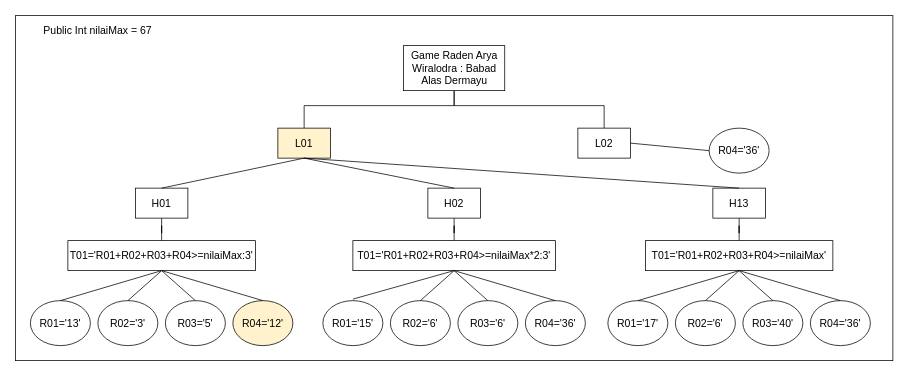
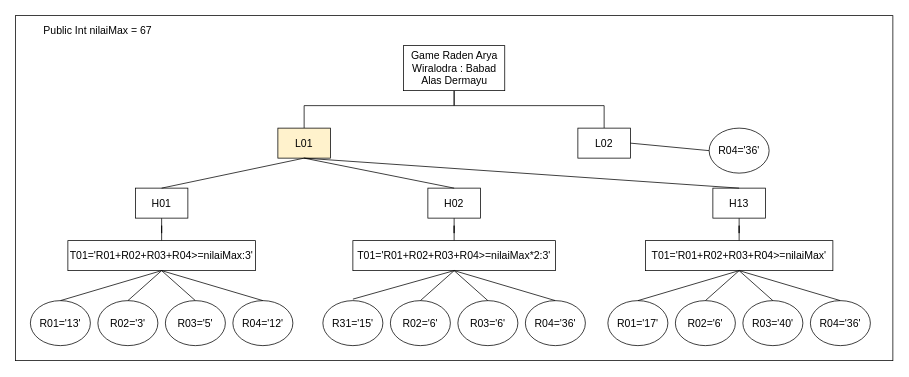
  <mxCell id="0" />
  <mxCell id="1" parent="0" />
  <mxCell id="2" value="" style="rounded=0;whiteSpace=wrap;html=1;fontSize=14;" parent="1" vertex="1"><mxGeometry y="20" width="1170" height="460" as="geometry" x="20" /></mxCell>
  <mxCell id="3" style="edgeStyle=orthogonalEdgeStyle;rounded=0;orthogonalLoop=1;jettySize=auto;html=1;entryX=0.5;entryY=0;entryDx=0;entryDy=0;endArrow=none;endFill=0;fontSize=14;" parent="1" source="5" target="40" edge="1"><mxGeometry relative="1" as="geometry"><Array as="points"><mxPoint x="605" y="140" /><mxPoint x="405" y="140" /></Array></mxGeometry></mxCell>
  <mxCell id="4" style="edgeStyle=orthogonalEdgeStyle;rounded=0;orthogonalLoop=1;jettySize=auto;html=1;entryX=0.5;entryY=0;entryDx=0;entryDy=0;endArrow=none;endFill=0;fontSize=14;" parent="1" source="5" target="41" edge="1"><mxGeometry relative="1" as="geometry"><Array as="points"><mxPoint x="605" y="140" /><mxPoint x="805" y="140" /></Array></mxGeometry></mxCell>
  <mxCell id="5" value="Game Raden Arya Wiralodra : Babad Alas Dermayu" style="rounded=0;whiteSpace=wrap;html=1;fontSize=14;" parent="1" vertex="1"><mxGeometry x="537.5" y="60" width="135" height="60" as="geometry" /></mxCell>
  <mxCell id="6" style="edgeStyle=orthogonalEdgeStyle;rounded=0;orthogonalLoop=1;jettySize=auto;html=1;entryX=0.5;entryY=0;entryDx=0;entryDy=0;fontSize=14;endArrow=none;endFill=0;" parent="1" source="7" target="12" edge="1"><mxGeometry relative="1" as="geometry" /></mxCell>
  <mxCell id="7" value="H01" style="rounded=0;whiteSpace=wrap;html=1;fontSize=14;" parent="1" vertex="1"><mxGeometry x="180" y="250" width="70" height="40" as="geometry" /></mxCell>
  <mxCell id="8" style="edgeStyle=orthogonalEdgeStyle;rounded=0;orthogonalLoop=1;jettySize=auto;html=1;entryX=0.5;entryY=0;entryDx=0;entryDy=0;fontSize=14;endArrow=none;endFill=0;" parent="1" source="9" target="13" edge="1"><mxGeometry relative="1" as="geometry" /></mxCell>
  <mxCell id="9" value="H02" style="rounded=0;whiteSpace=wrap;html=1;fontSize=14;" parent="1" vertex="1"><mxGeometry x="570" y="250" width="70" height="40" as="geometry" /></mxCell>
  <mxCell id="10" style="edgeStyle=orthogonalEdgeStyle;rounded=0;orthogonalLoop=1;jettySize=auto;html=1;entryX=0.5;entryY=0;entryDx=0;entryDy=0;fontSize=14;endArrow=none;endFill=0;" parent="1" source="11" target="14" edge="1"><mxGeometry relative="1" as="geometry" /></mxCell>
  <mxCell id="11" value="H13" style="rounded=0;whiteSpace=wrap;html=1;fontSize=14;" parent="1" vertex="1"><mxGeometry x="950" y="250" width="70" height="40" as="geometry" /></mxCell>
  <mxCell id="12" value="T01='R01+R02+R03+R04&amp;gt;=nilaiMax:3'" style="rounded=0;whiteSpace=wrap;html=1;fontSize=14;" parent="1" vertex="1"><mxGeometry x="90" y="320" width="250" height="40" as="geometry" /></mxCell>
  <mxCell id="13" value="T01='R01+R02+R03+R04&amp;gt;=nilaiMax*2:3'" style="rounded=0;whiteSpace=wrap;html=1;fontSize=14;" parent="1" vertex="1"><mxGeometry x="470" y="320" width="270" height="40" as="geometry" /></mxCell>
  <mxCell id="14" value="T01='R01+R02+R03+R04&amp;gt;=nilaiMax'" style="rounded=0;whiteSpace=wrap;html=1;fontSize=14;" parent="1" vertex="1"><mxGeometry x="860" y="320" width="250" height="40" as="geometry" /></mxCell>
  <mxCell id="15" value="R01='13'" style="ellipse;whiteSpace=wrap;html=1;fontSize=14;" parent="1" vertex="1"><mxGeometry x="40" y="400" width="80" height="60" as="geometry" /></mxCell>
  <mxCell id="16" value="R02='3'" style="ellipse;whiteSpace=wrap;html=1;fontSize=14;" parent="1" vertex="1"><mxGeometry x="130" y="400" width="80" height="60" as="geometry" /></mxCell>
  <mxCell id="17" value="R03='5'" style="ellipse;whiteSpace=wrap;html=1;fontSize=14;" parent="1" vertex="1"><mxGeometry x="220" y="400" width="80" height="60" as="geometry" /></mxCell>
- <mxCell id="18" value="R04='12'" style="ellipse;whiteSpace=wrap;html=1;fontSize=14;fillColor=#fff2cc;" parent="1" vertex="1"><mxGeometry x="310" y="400" width="80" height="60" as="geometry" /></mxCell>
- <mxCell id="19" value="R01='15'" style="ellipse;whiteSpace=wrap;html=1;fontSize=14;" parent="1" vertex="1"><mxGeometry x="430" y="400" width="80" height="60" as="geometry" /></mxCell>
+ <mxCell id="18" value="R04='12'" style="ellipse;whiteSpace=wrap;html=1;fontSize=14;" parent="1" vertex="1"><mxGeometry x="310" y="400" width="80" height="60" as="geometry" /></mxCell>
+ <mxCell id="19" value="R31='15'" style="ellipse;whiteSpace=wrap;html=1;fontSize=14;" parent="1" vertex="1"><mxGeometry x="430" y="400" width="80" height="60" as="geometry" /></mxCell>
  <mxCell id="20" value="R02='6'" style="ellipse;whiteSpace=wrap;html=1;fontSize=14;" parent="1" vertex="1"><mxGeometry x="520" y="400" width="80" height="60" as="geometry" /></mxCell>
  <mxCell id="21" value="R03='6'" style="ellipse;whiteSpace=wrap;html=1;fontSize=14;" parent="1" vertex="1"><mxGeometry x="610" y="400" width="80" height="60" as="geometry" /></mxCell>
  <mxCell id="22" value="R04='36'" style="ellipse;whiteSpace=wrap;html=1;fontSize=14;" parent="1" vertex="1"><mxGeometry x="700" y="400" width="80" height="60" as="geometry" /></mxCell>
  <mxCell id="23" value="R01='17'" style="ellipse;whiteSpace=wrap;html=1;fontSize=14;" parent="1" vertex="1"><mxGeometry x="810" y="400" width="80" height="60" as="geometry" /></mxCell>
  <mxCell id="24" value="R02='6'" style="ellipse;whiteSpace=wrap;html=1;fontSize=14;" parent="1" vertex="1"><mxGeometry x="900" y="400" width="80" height="60" as="geometry" /></mxCell>
  <mxCell id="25" value="R03='40'" style="ellipse;whiteSpace=wrap;html=1;fontSize=14;" parent="1" vertex="1"><mxGeometry x="990" y="400" width="80" height="60" as="geometry" /></mxCell>
  <mxCell id="26" value="R04='36'" style="ellipse;whiteSpace=wrap;html=1;fontSize=14;" parent="1" vertex="1"><mxGeometry x="1080" y="400" width="80" height="60" as="geometry" /></mxCell>
  <mxCell id="27" value="" style="endArrow=none;html=1;fontSize=14;exitX=0.5;exitY=0;exitDx=0;exitDy=0;entryX=0.5;entryY=1;entryDx=0;entryDy=0;" parent="1" source="15" target="12" edge="1"><mxGeometry width="50" height="50" relative="1" as="geometry"><mxPoint x="140" y="580" as="sourcePoint" /><mxPoint x="190" y="530" as="targetPoint" /></mxGeometry></mxCell>
  <mxCell id="28" value="" style="endArrow=none;html=1;fontSize=14;exitX=0.5;exitY=0;exitDx=0;exitDy=0;entryX=0.5;entryY=1;entryDx=0;entryDy=0;" parent="1" source="16" edge="1"><mxGeometry width="50" height="50" relative="1" as="geometry"><mxPoint x="80" y="400" as="sourcePoint" /><mxPoint x="215" y="360" as="targetPoint" /></mxGeometry></mxCell>
  <mxCell id="29" value="" style="endArrow=none;html=1;fontSize=14;exitX=0.5;exitY=0;exitDx=0;exitDy=0;entryX=0.5;entryY=1;entryDx=0;entryDy=0;" parent="1" source="17" edge="1"><mxGeometry width="50" height="50" relative="1" as="geometry"><mxPoint x="170" y="400" as="sourcePoint" /><mxPoint x="215" y="360" as="targetPoint" /></mxGeometry></mxCell>
  <mxCell id="30" value="" style="endArrow=none;html=1;fontSize=14;exitX=0.5;exitY=0;exitDx=0;exitDy=0;entryX=0.5;entryY=1;entryDx=0;entryDy=0;" parent="1" source="18" edge="1"><mxGeometry width="50" height="50" relative="1" as="geometry"><mxPoint x="260" y="400" as="sourcePoint" /><mxPoint x="215" y="360" as="targetPoint" /></mxGeometry></mxCell>
  <mxCell id="31" value="" style="endArrow=none;html=1;fontSize=14;entryX=0.5;entryY=1;entryDx=0;entryDy=0;" parent="1" target="13" edge="1"><mxGeometry width="50" height="50" relative="1" as="geometry"><mxPoint x="470" y="398" as="sourcePoint" /><mxPoint x="215" y="360" as="targetPoint" /></mxGeometry></mxCell>
  <mxCell id="32" value="" style="endArrow=none;html=1;fontSize=14;entryX=0.5;entryY=1;entryDx=0;entryDy=0;exitX=0.5;exitY=0;exitDx=0;exitDy=0;" parent="1" source="20" edge="1"><mxGeometry width="50" height="50" relative="1" as="geometry"><mxPoint x="470" y="398" as="sourcePoint" /><mxPoint x="605" y="360" as="targetPoint" /></mxGeometry></mxCell>
  <mxCell id="33" value="" style="endArrow=none;html=1;fontSize=14;entryX=0.5;entryY=1;entryDx=0;entryDy=0;exitX=0.5;exitY=0;exitDx=0;exitDy=0;" parent="1" source="21" edge="1"><mxGeometry width="50" height="50" relative="1" as="geometry"><mxPoint x="560" y="400" as="sourcePoint" /><mxPoint x="605" y="360" as="targetPoint" /></mxGeometry></mxCell>
  <mxCell id="34" value="" style="endArrow=none;html=1;fontSize=14;entryX=0.5;entryY=1;entryDx=0;entryDy=0;exitX=0.5;exitY=0;exitDx=0;exitDy=0;" parent="1" source="22" edge="1"><mxGeometry width="50" height="50" relative="1" as="geometry"><mxPoint x="650" y="400" as="sourcePoint" /><mxPoint x="605" y="360" as="targetPoint" /></mxGeometry></mxCell>
  <mxCell id="35" value="" style="endArrow=none;html=1;fontSize=14;entryX=0.5;entryY=1;entryDx=0;entryDy=0;exitX=0.5;exitY=0;exitDx=0;exitDy=0;" parent="1" source="23" target="14" edge="1"><mxGeometry width="50" height="50" relative="1" as="geometry"><mxPoint x="740" y="400" as="sourcePoint" /><mxPoint x="605" y="360" as="targetPoint" /></mxGeometry></mxCell>
  <mxCell id="36" value="" style="endArrow=none;html=1;fontSize=14;entryX=0.5;entryY=1;entryDx=0;entryDy=0;exitX=0.5;exitY=0;exitDx=0;exitDy=0;" parent="1" source="24" edge="1"><mxGeometry width="50" height="50" relative="1" as="geometry"><mxPoint x="850" y="400" as="sourcePoint" /><mxPoint x="985" y="360" as="targetPoint" /></mxGeometry></mxCell>
  <mxCell id="37" value="" style="endArrow=none;html=1;fontSize=14;entryX=0.5;entryY=1;entryDx=0;entryDy=0;exitX=0.5;exitY=0;exitDx=0;exitDy=0;" parent="1" source="25" edge="1"><mxGeometry width="50" height="50" relative="1" as="geometry"><mxPoint x="940" y="400" as="sourcePoint" /><mxPoint x="985" y="360" as="targetPoint" /></mxGeometry></mxCell>
  <mxCell id="38" value="" style="endArrow=none;html=1;fontSize=14;entryX=0.5;entryY=1;entryDx=0;entryDy=0;exitX=0.5;exitY=0;exitDx=0;exitDy=0;" parent="1" source="26" edge="1"><mxGeometry width="50" height="50" relative="1" as="geometry"><mxPoint x="1030" y="400" as="sourcePoint" /><mxPoint x="985" y="360" as="targetPoint" /></mxGeometry></mxCell>
  <mxCell id="39" value="Public Int nilaiMax = 67" style="text;html=1;strokeColor=none;fillColor=none;align=center;verticalAlign=middle;whiteSpace=wrap;rounded=0;fontSize=14;" parent="1" vertex="1"><mxGeometry x="50" width="160" height="20" as="geometry" y="30" /></mxCell>
  <mxCell id="40" value="L01" style="rounded=0;whiteSpace=wrap;html=1;fontSize=14;fillColor=#fff2cc;" parent="1" vertex="1"><mxGeometry x="370" y="170" width="70" height="40" as="geometry" /></mxCell>
  <mxCell id="41" value="L02" style="rounded=0;whiteSpace=wrap;html=1;fontSize=14;" parent="1" vertex="1"><mxGeometry x="770" y="170" width="70" height="40" as="geometry" /></mxCell>
  <mxCell id="42" value="" style="endArrow=none;html=1;fontSize=14;exitX=0.5;exitY=0;exitDx=0;exitDy=0;entryX=0.5;entryY=1;entryDx=0;entryDy=0;" parent="1" source="7" target="40" edge="1"><mxGeometry width="50" height="50" relative="1" as="geometry"><mxPoint x="330" y="100" as="sourcePoint" /><mxPoint x="380" y="50" as="targetPoint" /></mxGeometry></mxCell>
  <mxCell id="43" value="" style="endArrow=none;html=1;fontSize=14;exitX=0.5;exitY=0;exitDx=0;exitDy=0;entryX=0.5;entryY=1;entryDx=0;entryDy=0;" parent="1" source="9" edge="1"><mxGeometry width="50" height="50" relative="1" as="geometry"><mxPoint x="215" y="250" as="sourcePoint" /><mxPoint x="405" y="210" as="targetPoint" /></mxGeometry></mxCell>
  <mxCell id="44" value="" style="endArrow=none;html=1;fontSize=14;exitX=0.5;exitY=0;exitDx=0;exitDy=0;entryX=0.5;entryY=1;entryDx=0;entryDy=0;" parent="1" source="11" edge="1"><mxGeometry width="50" height="50" relative="1" as="geometry"><mxPoint x="605" y="250" as="sourcePoint" /><mxPoint x="405" y="210" as="targetPoint" /></mxGeometry></mxCell>
  <mxCell id="45" value="R04='36'" style="ellipse;whiteSpace=wrap;html=1;fontSize=14;" vertex="1" parent="1"><mxGeometry x="945" y="170" width="80" height="60" as="geometry" /></mxCell>
  <mxCell id="46" value="" style="endArrow=none;html=1;exitX=1;exitY=0.5;exitDx=0;exitDy=0;entryX=0;entryY=0.5;entryDx=0;entryDy=0;" edge="1" parent="1" source="41" target="45"><mxGeometry width="50" height="50" relative="1" as="geometry"><mxPoint x="860" y="120" as="sourcePoint" /><mxPoint x="910" y="70" as="targetPoint" /></mxGeometry></mxCell>
